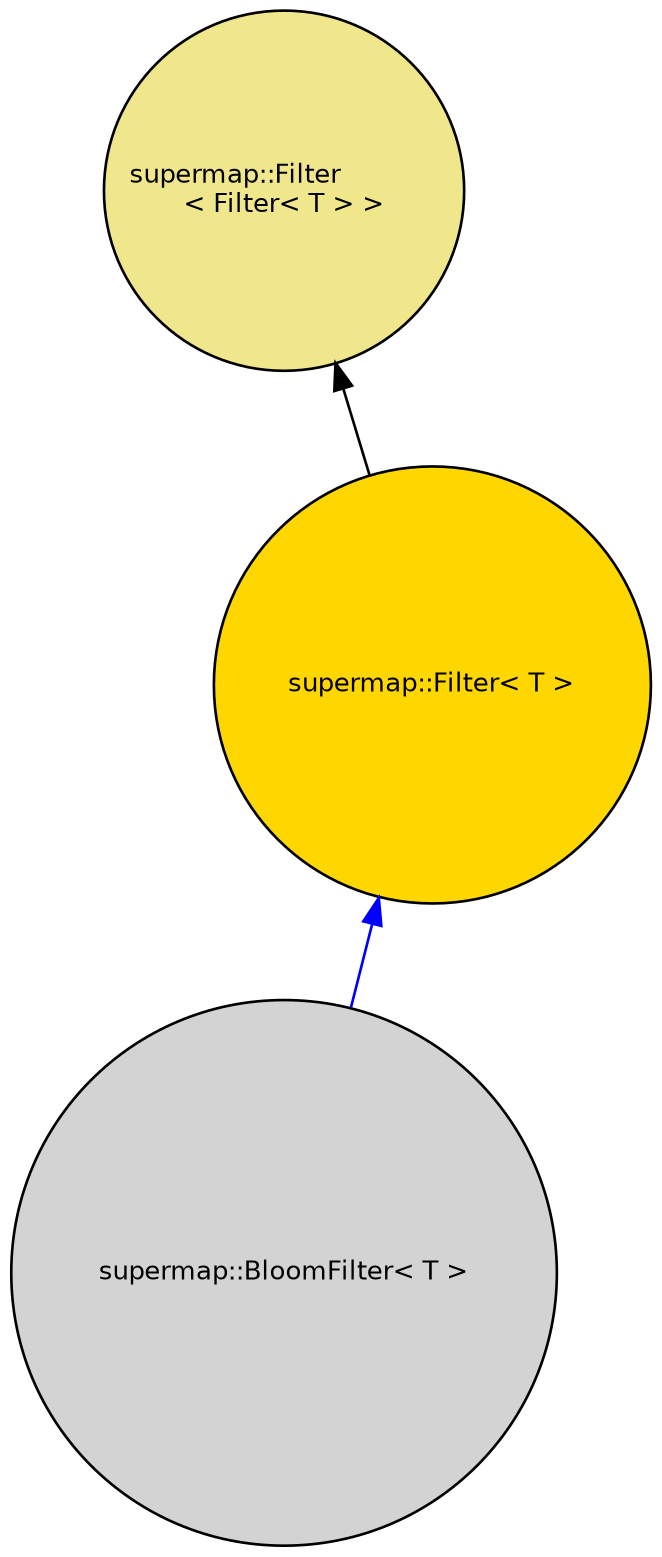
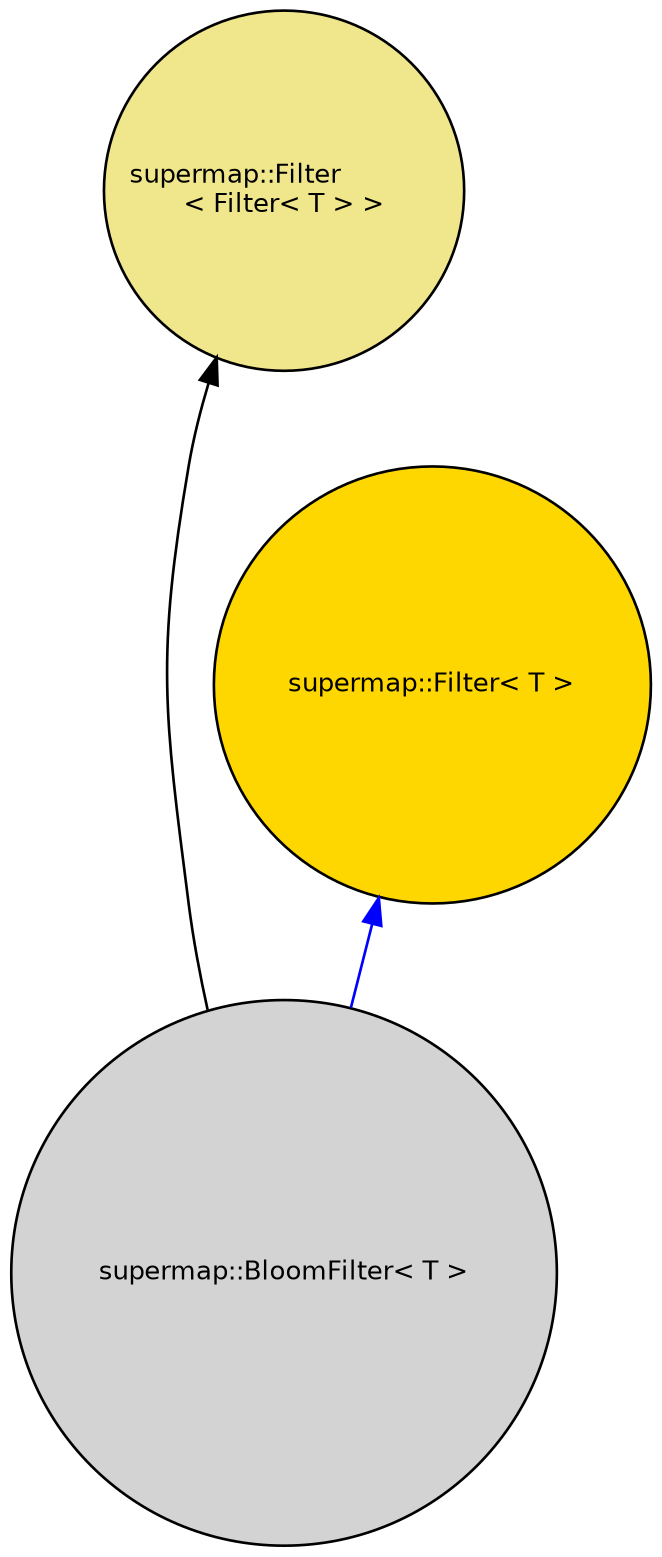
  digraph {
    node [color=black fontname=Helvetica fontsize=10 shape=circle style=filled]
    edge [dir=back fontname=Helvetica fontsize=10 labelfontname=Helvetica labelfontsize=10 style=solid]
    n1 [fillcolor=lightgrey fontcolor=black height=0.2 label="supermap::BloomFilter\< T \>" width=0.4]
    n2 [fillcolor=gold height=0.2 label="supermap::Filter\< T \>" width=0.4]
    n3 [fillcolor=khaki height=0.2 label="supermap::Filter\l\< Filter\< T \> \>" width=0.4]
    n2 -> n1 [color=blue]
-   n3 -> n2 [color=black]
+   n3 -> n1 [color=black]
  }
